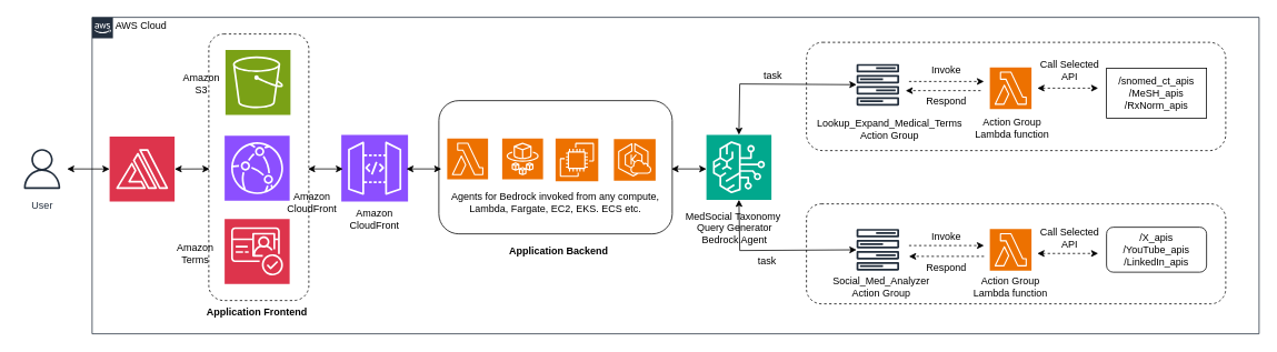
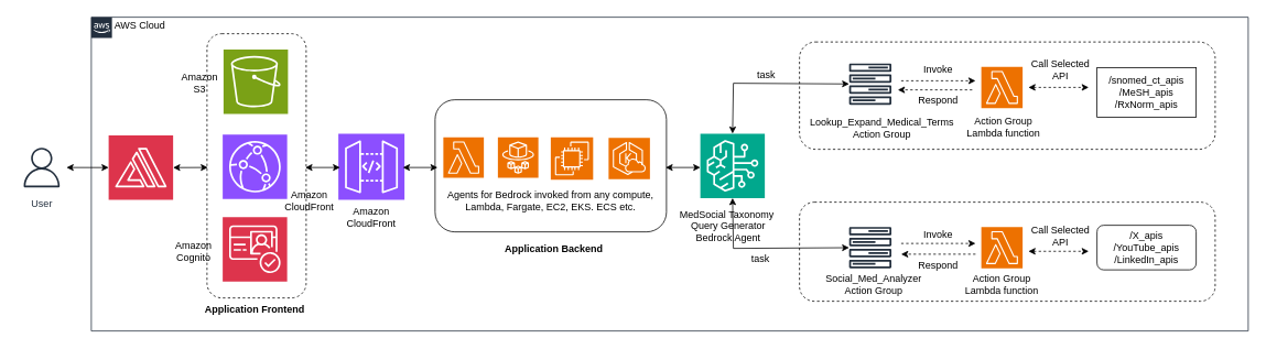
  <mxCell id="0" />
  <mxCell id="1" parent="0" />
  <mxCell id="2" value="`" style="points=[[0,0],[0.25,0],[0.5,0],[0.75,0],[1,0],[1,0.25],[1,0.5],[1,0.75],[1,1],[0.75,1],[0.5,1],[0.25,1],[0,1],[0,0.75],[0,0.5],[0,0.25]];outlineConnect=0;gradientColor=none;html=1;whiteSpace=wrap;fontSize=12;fontStyle=0;container=1;pointerEvents=0;collapsible=0;recursiveResize=0;shape=mxgraph.aws4.group;grIcon=mxgraph.aws4.group_aws_cloud_alt;strokeColor=#232F3E;fillColor=none;verticalAlign=top;align=left;spacingLeft=30;fontColor=#232F3E;dashed=0;" parent="1" vertex="1"><mxGeometry x="110" y="20" width="1400" height="380" as="geometry" /></mxCell>
  <mxCell id="3" value="" style="sketch=0;points=[[0,0,0],[0.25,0,0],[0.5,0,0],[0.75,0,0],[1,0,0],[0,1,0],[0.25,1,0],[0.5,1,0],[0.75,1,0],[1,1,0],[0,0.25,0],[0,0.5,0],[0,0.75,0],[1,0.25,0],[1,0.5,0],[1,0.75,0]];outlineConnect=0;fontColor=#232F3E;fillColor=#01A88D;strokeColor=#ffffff;dashed=0;verticalLabelPosition=bottom;verticalAlign=top;align=center;html=1;fontSize=12;fontStyle=0;aspect=fixed;shape=mxgraph.aws4.resourceIcon;resIcon=mxgraph.aws4.bedrock;" parent="2" vertex="1"><mxGeometry x="737" y="141" width="78" height="78" as="geometry" /></mxCell>
  <mxCell id="4" value="" style="rounded=1;whiteSpace=wrap;html=1;dashed=1;" parent="2" vertex="1"><mxGeometry x="857" y="30" width="503" height="130" as="geometry" /></mxCell>
  <mxCell id="5" value="" style="rounded=1;whiteSpace=wrap;html=1;dashed=1;" parent="2" vertex="1"><mxGeometry x="857" y="224" width="503" height="120" as="geometry" /></mxCell>
  <mxCell id="6" value="" style="sketch=0;outlineConnect=0;fontColor=#232F3E;gradientColor=none;fillColor=#232F3D;strokeColor=none;dashed=0;verticalLabelPosition=bottom;verticalAlign=top;align=center;html=1;fontSize=12;fontStyle=0;aspect=fixed;pointerEvents=1;shape=mxgraph.aws4.forums;" parent="2" vertex="1"><mxGeometry x="917" y="56" width="51.32" height="50" as="geometry" /></mxCell>
  <mxCell id="7" value="" style="sketch=0;points=[[0,0,0],[0.25,0,0],[0.5,0,0],[0.75,0,0],[1,0,0],[0,1,0],[0.25,1,0],[0.5,1,0],[0.75,1,0],[1,1,0],[0,0.25,0],[0,0.5,0],[0,0.75,0],[1,0.25,0],[1,0.5,0],[1,0.75,0]];outlineConnect=0;fontColor=#232F3E;fillColor=#ED7100;strokeColor=#ffffff;dashed=0;verticalLabelPosition=bottom;verticalAlign=top;align=center;html=1;fontSize=12;fontStyle=0;aspect=fixed;shape=mxgraph.aws4.resourceIcon;resIcon=mxgraph.aws4.lambda;" parent="2" vertex="1"><mxGeometry x="1077" y="60" width="50" height="50" as="geometry" /></mxCell>
  <mxCell id="8" value="&lt;div&gt;/snomed_ct_apis&lt;/div&gt;&lt;div&gt;/MeSH_apis&lt;/div&gt;&lt;div&gt;/RxNorm_apis&lt;br&gt;&lt;/div&gt;" style="rounded=0;whiteSpace=wrap;html=1;" parent="2" vertex="1"><mxGeometry x="1217" y="61" width="120" height="60" as="geometry" /></mxCell>
  <mxCell id="9" value="" style="sketch=0;outlineConnect=0;fontColor=#232F3E;gradientColor=none;fillColor=#232F3D;strokeColor=none;dashed=0;verticalLabelPosition=bottom;verticalAlign=top;align=center;html=1;fontSize=12;fontStyle=0;aspect=fixed;pointerEvents=1;shape=mxgraph.aws4.forums;" parent="2" vertex="1"><mxGeometry x="917" y="254" width="51.32" height="50" as="geometry" /></mxCell>
  <mxCell id="10" value="&lt;div&gt;/X_apis&lt;/div&gt;&lt;div&gt;/YouTube_apis&lt;/div&gt;&lt;div&gt;/LinkedIn_apis&lt;br&gt;&lt;/div&gt;" style="whiteSpace=wrap;html=1;rounded=1;" parent="2" vertex="1"><mxGeometry x="1217" y="252" width="120" height="54" as="geometry" /></mxCell>
  <mxCell id="11" value="" style="sketch=0;points=[[0,0,0],[0.25,0,0],[0.5,0,0],[0.75,0,0],[1,0,0],[0,1,0],[0.25,1,0],[0.5,1,0],[0.75,1,0],[1,1,0],[0,0.25,0],[0,0.5,0],[0,0.75,0],[1,0.25,0],[1,0.5,0],[1,0.75,0]];outlineConnect=0;fontColor=#232F3E;fillColor=#ED7100;strokeColor=#ffffff;dashed=0;verticalLabelPosition=bottom;verticalAlign=top;align=center;html=1;fontSize=12;fontStyle=0;aspect=fixed;shape=mxgraph.aws4.resourceIcon;resIcon=mxgraph.aws4.lambda;" parent="2" vertex="1"><mxGeometry x="1077" y="254" width="50" height="50" as="geometry" /></mxCell>
  <mxCell id="12" value="Lookup_Expand_Medical_Terms Action Group" style="text;html=1;align=center;verticalAlign=middle;whiteSpace=wrap;rounded=0;" parent="2" vertex="1"><mxGeometry x="867" y="119.5" width="180" height="29" as="geometry" /></mxCell>
  <mxCell id="13" value="&lt;div&gt;Action Group&lt;/div&gt;&lt;div&gt;Lambda function&lt;br&gt;&lt;/div&gt;" style="text;html=1;align=center;verticalAlign=middle;whiteSpace=wrap;rounded=0;" parent="2" vertex="1"><mxGeometry x="1039" y="123" width="130" height="20" as="geometry" /></mxCell>
  <mxCell id="14" value="&lt;div&gt;Action Group&lt;/div&gt;&lt;div&gt;Lambda function&lt;br&gt;&lt;/div&gt;" style="text;html=1;align=center;verticalAlign=middle;whiteSpace=wrap;rounded=0;" parent="2" vertex="1"><mxGeometry x="1037" y="314" width="130" height="20" as="geometry" /></mxCell>
  <mxCell id="15" value="&lt;div&gt;Social_Med_Analyzer &lt;br&gt;&lt;/div&gt;&lt;div&gt;Action Group&lt;/div&gt;" style="text;html=1;align=center;verticalAlign=middle;whiteSpace=wrap;rounded=0;" parent="2" vertex="1"><mxGeometry x="857" y="309.5" width="180" height="29" as="geometry" /></mxCell>
  <mxCell id="16" value="" style="endArrow=classic;startArrow=classic;html=1;rounded=0;exitX=0.5;exitY=0;exitDx=0;exitDy=0;exitPerimeter=0;" parent="2" source="3" target="6" edge="1"><mxGeometry width="50" height="50" relative="1" as="geometry"><mxPoint x="1017" y="220" as="sourcePoint" /><mxPoint x="1067" y="170" as="targetPoint" /><Array as="points"><mxPoint x="777" y="80" /></Array></mxGeometry></mxCell>
  <mxCell id="17" value="" style="endArrow=classic;startArrow=classic;html=1;rounded=0;entryX=0.5;entryY=1;entryDx=0;entryDy=0;entryPerimeter=0;" parent="2" source="9" target="3" edge="1"><mxGeometry width="50" height="50" relative="1" as="geometry"><mxPoint x="817" y="141" as="sourcePoint" /><mxPoint x="957" y="81" as="targetPoint" /><Array as="points"><mxPoint x="777" y="280" /></Array></mxGeometry></mxCell>
  <mxCell id="18" value="task" style="text;strokeColor=none;align=center;fillColor=none;html=1;verticalAlign=middle;whiteSpace=wrap;rounded=0;" parent="2" vertex="1"><mxGeometry x="787" y="55" width="60" height="30" as="geometry" /></mxCell>
  <mxCell id="19" value="" style="rounded=1;whiteSpace=wrap;html=1;" parent="2" vertex="1"><mxGeometry x="416" y="100" width="280" height="160" as="geometry" /></mxCell>
  <mxCell id="20" value="" style="sketch=0;points=[[0,0,0],[0.25,0,0],[0.5,0,0],[0.75,0,0],[1,0,0],[0,1,0],[0.25,1,0],[0.5,1,0],[0.75,1,0],[1,1,0],[0,0.25,0],[0,0.5,0],[0,0.75,0],[1,0.25,0],[1,0.5,0],[1,0.75,0]];outlineConnect=0;fontColor=#232F3E;fillColor=#ED7100;strokeColor=#ffffff;dashed=0;verticalLabelPosition=bottom;verticalAlign=top;align=center;html=1;fontSize=12;fontStyle=0;aspect=fixed;shape=mxgraph.aws4.resourceIcon;resIcon=mxgraph.aws4.lambda;" parent="2" vertex="1"><mxGeometry x="426" y="145.5" width="49" height="49" as="geometry" /></mxCell>
  <mxCell id="21" value="" style="sketch=0;points=[[0,0,0],[0.25,0,0],[0.5,0,0],[0.75,0,0],[1,0,0],[0,1,0],[0.25,1,0],[0.5,1,0],[0.75,1,0],[1,1,0],[0,0.25,0],[0,0.5,0],[0,0.75,0],[1,0.25,0],[1,0.5,0],[1,0.75,0]];outlineConnect=0;fontColor=#232F3E;fillColor=#ED7100;strokeColor=#ffffff;dashed=0;verticalLabelPosition=bottom;verticalAlign=top;align=center;html=1;fontSize=12;fontStyle=0;aspect=fixed;shape=mxgraph.aws4.resourceIcon;resIcon=mxgraph.aws4.fargate;" parent="2" vertex="1"><mxGeometry x="492" y="145.5" width="49" height="49" as="geometry" /></mxCell>
  <mxCell id="22" value="" style="sketch=0;points=[[0,0,0],[0.25,0,0],[0.5,0,0],[0.75,0,0],[1,0,0],[0,1,0],[0.25,1,0],[0.5,1,0],[0.75,1,0],[1,1,0],[0,0.25,0],[0,0.5,0],[0,0.75,0],[1,0.25,0],[1,0.5,0],[1,0.75,0]];outlineConnect=0;fontColor=#232F3E;fillColor=#ED7100;strokeColor=#ffffff;dashed=0;verticalLabelPosition=bottom;verticalAlign=top;align=center;html=1;fontSize=12;fontStyle=0;aspect=fixed;shape=mxgraph.aws4.resourceIcon;resIcon=mxgraph.aws4.ec2;" parent="2" vertex="1"><mxGeometry x="556" y="145.5" width="51.25" height="51.25" as="geometry" /></mxCell>
  <mxCell id="23" value="" style="sketch=0;points=[[0,0,0],[0.25,0,0],[0.5,0,0],[0.75,0,0],[1,0,0],[0,1,0],[0.25,1,0],[0.5,1,0],[0.75,1,0],[1,1,0],[0,0.25,0],[0,0.5,0],[0,0.75,0],[1,0.25,0],[1,0.5,0],[1,0.75,0]];outlineConnect=0;fontColor=#232F3E;fillColor=#ED7100;strokeColor=#ffffff;dashed=0;verticalLabelPosition=bottom;verticalAlign=top;align=center;html=1;fontSize=12;fontStyle=0;aspect=fixed;shape=mxgraph.aws4.resourceIcon;resIcon=mxgraph.aws4.eks_cloud;" parent="2" vertex="1"><mxGeometry x="626" y="146.13" width="50" height="50" as="geometry" /></mxCell>
  <mxCell id="24" value="" style="sketch=0;points=[[0,0,0],[0.25,0,0],[0.5,0,0],[0.75,0,0],[1,0,0],[0,1,0],[0.25,1,0],[0.5,1,0],[0.75,1,0],[1,1,0],[0,0.25,0],[0,0.5,0],[0,0.75,0],[1,0.25,0],[1,0.5,0],[1,0.75,0]];outlineConnect=0;fontColor=#232F3E;fillColor=#8C4FFF;strokeColor=#ffffff;dashed=0;verticalLabelPosition=bottom;verticalAlign=top;align=center;html=1;fontSize=12;fontStyle=0;aspect=fixed;shape=mxgraph.aws4.resourceIcon;resIcon=mxgraph.aws4.api_gateway;" parent="2" vertex="1"><mxGeometry x="299" y="141.13" width="80" height="80" as="geometry" /></mxCell>
  <mxCell id="25" value="" style="rounded=1;whiteSpace=wrap;html=1;dashed=1;" parent="2" vertex="1"><mxGeometry x="140" y="20" width="120" height="320" as="geometry" /></mxCell>
  <mxCell id="26" value="" style="sketch=0;points=[[0,0,0],[0.25,0,0],[0.5,0,0],[0.75,0,0],[1,0,0],[0,1,0],[0.25,1,0],[0.5,1,0],[0.75,1,0],[1,1,0],[0,0.25,0],[0,0.5,0],[0,0.75,0],[1,0.25,0],[1,0.5,0],[1,0.75,0]];outlineConnect=0;fontColor=#232F3E;fillColor=#DD344C;strokeColor=#ffffff;dashed=0;verticalLabelPosition=bottom;verticalAlign=top;align=center;html=1;fontSize=12;fontStyle=0;aspect=fixed;shape=mxgraph.aws4.resourceIcon;resIcon=mxgraph.aws4.amplify;" parent="2" vertex="1"><mxGeometry x="21" y="143.13" width="78" height="78" as="geometry" /></mxCell>
  <mxCell id="27" value="" style="sketch=0;points=[[0,0,0],[0.25,0,0],[0.5,0,0],[0.75,0,0],[1,0,0],[0,1,0],[0.25,1,0],[0.5,1,0],[0.75,1,0],[1,1,0],[0,0.25,0],[0,0.5,0],[0,0.75,0],[1,0.25,0],[1,0.5,0],[1,0.75,0]];outlineConnect=0;fontColor=#232F3E;fillColor=#8C4FFF;strokeColor=#ffffff;dashed=0;verticalLabelPosition=bottom;verticalAlign=top;align=center;html=1;fontSize=12;fontStyle=0;aspect=fixed;shape=mxgraph.aws4.resourceIcon;resIcon=mxgraph.aws4.cloudfront;" parent="2" vertex="1"><mxGeometry x="159" y="142.13" width="78" height="78" as="geometry" /></mxCell>
  <mxCell id="28" value="" style="sketch=0;points=[[0,0,0],[0.25,0,0],[0.5,0,0],[0.75,0,0],[1,0,0],[0,1,0],[0.25,1,0],[0.5,1,0],[0.75,1,0],[1,1,0],[0,0.25,0],[0,0.5,0],[0,0.75,0],[1,0.25,0],[1,0.5,0],[1,0.75,0]];outlineConnect=0;fontColor=#232F3E;fillColor=#7AA116;strokeColor=#ffffff;dashed=0;verticalLabelPosition=bottom;verticalAlign=top;align=center;html=1;fontSize=12;fontStyle=0;aspect=fixed;shape=mxgraph.aws4.resourceIcon;resIcon=mxgraph.aws4.s3;" parent="2" vertex="1"><mxGeometry x="160" y="39" width="78" height="78" as="geometry" /></mxCell>
  <mxCell id="29" value="" style="sketch=0;points=[[0,0,0],[0.25,0,0],[0.5,0,0],[0.75,0,0],[1,0,0],[0,1,0],[0.25,1,0],[0.5,1,0],[0.75,1,0],[1,1,0],[0,0.25,0],[0,0.5,0],[0,0.75,0],[1,0.25,0],[1,0.5,0],[1,0.75,0]];outlineConnect=0;fontColor=#232F3E;fillColor=#DD344C;strokeColor=#ffffff;dashed=0;verticalLabelPosition=bottom;verticalAlign=top;align=center;html=1;fontSize=12;fontStyle=0;aspect=fixed;shape=mxgraph.aws4.resourceIcon;resIcon=mxgraph.aws4.cognito;" parent="2" vertex="1"><mxGeometry x="159" y="242" width="78" height="78" as="geometry" /></mxCell>
  <mxCell id="30" value="AWS Cloud" style="text;html=1;align=center;verticalAlign=middle;whiteSpace=wrap;rounded=0;" parent="2" vertex="1"><mxGeometry x="19" width="80" height="20" as="geometry" /></mxCell>
  <mxCell id="31" value="Amazon S3" style="text;html=1;align=center;verticalAlign=middle;whiteSpace=wrap;rounded=0;" parent="2" vertex="1"><mxGeometry x="101" y="60" width="61" height="40" as="geometry" /></mxCell>
  <mxCell id="32" value="Amazon CloudFront" style="text;html=1;align=center;verticalAlign=middle;whiteSpace=wrap;rounded=0;" parent="2" vertex="1"><mxGeometry x="229" y="200.75" width="70" height="43.25" as="geometry" /></mxCell>
- <mxCell id="33" value="&lt;div&gt;Amazon Terms&lt;/div&gt;" style="text;html=1;align=center;verticalAlign=middle;whiteSpace=wrap;rounded=0;" parent="2" vertex="1"><mxGeometry x="89" y="262.38" width="70" height="43.25" as="geometry" /></mxCell>
+ <mxCell id="33" value="&lt;div&gt;Amazon Cognito&lt;/div&gt;" style="text;html=1;align=center;verticalAlign=middle;whiteSpace=wrap;rounded=0;" parent="2" vertex="1"><mxGeometry x="89" y="262.38" width="70" height="43.25" as="geometry" /></mxCell>
  <mxCell id="34" value="&lt;div&gt;&lt;b&gt;Application Frontend&lt;br&gt;&lt;/b&gt;&lt;/div&gt;" style="text;html=1;align=center;verticalAlign=middle;whiteSpace=wrap;rounded=0;" parent="2" vertex="1"><mxGeometry x="113" y="338.5" width="170" height="30" as="geometry" /></mxCell>
  <mxCell id="35" value="Amazon CloudFront" style="text;html=1;align=center;verticalAlign=middle;whiteSpace=wrap;rounded=0;" parent="2" vertex="1"><mxGeometry x="304" y="220.13" width="70" height="43.25" as="geometry" /></mxCell>
  <mxCell id="36" value="&lt;div&gt;&lt;b&gt;Application Backend&lt;br&gt;&lt;/b&gt;&lt;/div&gt;" style="text;html=1;align=center;verticalAlign=middle;whiteSpace=wrap;rounded=0;" parent="2" vertex="1"><mxGeometry x="475" y="266" width="170" height="30" as="geometry" /></mxCell>
  <mxCell id="37" value="Agents for Bedrock invoked from any compute, Lambda, Fargate, EC2, EKS. ECS etc." style="text;html=1;align=center;verticalAlign=middle;whiteSpace=wrap;rounded=0;" parent="2" vertex="1"><mxGeometry x="429" y="209.38" width="254" height="26" as="geometry" /></mxCell>
  <mxCell id="38" value="" style="endArrow=classic;html=1;rounded=0;dashed=1;" parent="2" edge="1"><mxGeometry width="50" height="50" relative="1" as="geometry"><mxPoint x="1066" y="88" as="sourcePoint" /><mxPoint x="976" y="88" as="targetPoint" /></mxGeometry></mxCell>
  <mxCell id="39" value="" style="endArrow=classic;html=1;rounded=0;dashed=1;" parent="2" edge="1"><mxGeometry width="50" height="50" relative="1" as="geometry"><mxPoint x="1070" y="287" as="sourcePoint" /><mxPoint x="980" y="287" as="targetPoint" /></mxGeometry></mxCell>
  <mxCell id="40" value="" style="endArrow=classic;html=1;rounded=0;dashed=1;" parent="2" edge="1"><mxGeometry width="50" height="50" relative="1" as="geometry"><mxPoint x="980" y="274" as="sourcePoint" /><mxPoint x="1070" y="274" as="targetPoint" /></mxGeometry></mxCell>
  <mxCell id="41" value="" style="endArrow=classic;html=1;rounded=0;dashed=1;" parent="2" edge="1"><mxGeometry width="50" height="50" relative="1" as="geometry"><mxPoint x="980" y="77" as="sourcePoint" /><mxPoint x="1070" y="77" as="targetPoint" /></mxGeometry></mxCell>
  <mxCell id="42" value="" style="endArrow=classic;startArrow=classic;html=1;rounded=0;dashed=1;" parent="2" edge="1"><mxGeometry width="50" height="50" relative="1" as="geometry"><mxPoint x="1134" y="85" as="sourcePoint" /><mxPoint x="1207" y="85" as="targetPoint" /></mxGeometry></mxCell>
  <mxCell id="43" value="" style="endArrow=classic;startArrow=classic;html=1;rounded=0;dashed=1;" parent="2" edge="1"><mxGeometry width="50" height="50" relative="1" as="geometry"><mxPoint x="1134" y="283.5" as="sourcePoint" /><mxPoint x="1207" y="283.5" as="targetPoint" /></mxGeometry></mxCell>
  <mxCell id="44" value="task" style="text;strokeColor=none;align=center;fillColor=none;html=1;verticalAlign=middle;whiteSpace=wrap;rounded=0;" parent="2" vertex="1"><mxGeometry x="780" y="280" width="60" height="26" as="geometry" /></mxCell>
  <mxCell id="45" value="Invoke" style="text;strokeColor=none;align=center;fillColor=none;html=1;verticalAlign=middle;whiteSpace=wrap;rounded=0;" parent="2" vertex="1"><mxGeometry x="995" y="250" width="60" height="26" as="geometry" /></mxCell>
  <mxCell id="46" value="Invoke" style="text;strokeColor=none;align=center;fillColor=none;html=1;verticalAlign=middle;whiteSpace=wrap;rounded=0;" parent="2" vertex="1"><mxGeometry x="995" y="51" width="60" height="26" as="geometry" /></mxCell>
  <mxCell id="47" value="Respond" style="text;strokeColor=none;align=center;fillColor=none;html=1;verticalAlign=middle;whiteSpace=wrap;rounded=0;" parent="2" vertex="1"><mxGeometry x="995" y="88" width="60" height="26" as="geometry" /></mxCell>
  <mxCell id="48" value="Respond" style="text;strokeColor=none;align=center;fillColor=none;html=1;verticalAlign=middle;whiteSpace=wrap;rounded=0;" parent="2" vertex="1"><mxGeometry x="995" y="288" width="60" height="26" as="geometry" /></mxCell>
  <mxCell id="49" value="Call Selected API" style="text;strokeColor=none;align=center;fillColor=none;html=1;verticalAlign=middle;whiteSpace=wrap;rounded=0;" parent="2" vertex="1"><mxGeometry x="1133" y="51" width="80" height="26" as="geometry" /></mxCell>
  <mxCell id="50" value="Call Selected API" style="text;strokeColor=none;align=center;fillColor=none;html=1;verticalAlign=middle;whiteSpace=wrap;rounded=0;" parent="2" vertex="1"><mxGeometry x="1133" y="252" width="80" height="26" as="geometry" /></mxCell>
  <mxCell id="51" value="&lt;br&gt;&lt;div&gt;MedSocial Taxonomy&amp;nbsp;&lt;/div&gt;&lt;div&gt;Query Generator&lt;/div&gt;&lt;div&gt;Bedrock Agent&lt;/div&gt;&lt;div&gt;&lt;br&gt;&lt;br&gt;&lt;/div&gt;" style="text;html=1;align=center;verticalAlign=middle;whiteSpace=wrap;rounded=0;" vertex="1" parent="2"><mxGeometry x="696" y="247" width="150" height="26" as="geometry" /></mxCell>
  <mxCell id="52" value="User" style="sketch=0;outlineConnect=0;fontColor=#232F3E;gradientColor=none;strokeColor=#232F3E;fillColor=#ffffff;dashed=0;verticalLabelPosition=bottom;verticalAlign=top;align=center;html=1;fontSize=12;fontStyle=0;aspect=fixed;shape=mxgraph.aws4.resourceIcon;resIcon=mxgraph.aws4.user;" parent="1" vertex="1"><mxGeometry x="20" y="172" width="60" height="60" as="geometry" /></mxCell>
  <mxCell id="53" value="" style="endArrow=classic;startArrow=classic;html=1;rounded=0;" parent="1" source="52" target="26" edge="1"><mxGeometry width="50" height="50" relative="1" as="geometry"><mxPoint x="390" y="270" as="sourcePoint" /><mxPoint x="130" y="200" as="targetPoint" /></mxGeometry></mxCell>
  <mxCell id="54" value="" style="endArrow=classic;startArrow=classic;html=1;rounded=0;exitX=1;exitY=0.5;exitDx=0;exitDy=0;exitPerimeter=0;" parent="1" source="26" edge="1"><mxGeometry width="50" height="50" relative="1" as="geometry"><mxPoint x="200" y="202" as="sourcePoint" /><mxPoint x="251" y="202" as="targetPoint" /></mxGeometry></mxCell>
  <mxCell id="55" value="" style="endArrow=classic;startArrow=classic;html=1;rounded=0;exitX=1;exitY=0.5;exitDx=0;exitDy=0;exitPerimeter=0;" parent="1" edge="1"><mxGeometry width="50" height="50" relative="1" as="geometry"><mxPoint x="369" y="202" as="sourcePoint" /><mxPoint x="411" y="202" as="targetPoint" /></mxGeometry></mxCell>
  <mxCell id="56" value="" style="endArrow=classic;startArrow=classic;html=1;rounded=0;exitX=1;exitY=0.5;exitDx=0;exitDy=0;exitPerimeter=0;" parent="1" edge="1"><mxGeometry width="50" height="50" relative="1" as="geometry"><mxPoint x="487" y="202" as="sourcePoint" /><mxPoint x="529" y="202" as="targetPoint" /></mxGeometry></mxCell>
  <mxCell id="57" value="" style="endArrow=classic;startArrow=classic;html=1;rounded=0;exitX=1;exitY=0.5;exitDx=0;exitDy=0;exitPerimeter=0;" parent="1" edge="1"><mxGeometry width="50" height="50" relative="1" as="geometry"><mxPoint x="805" y="202" as="sourcePoint" /><mxPoint x="847" y="202" as="targetPoint" /></mxGeometry></mxCell>
